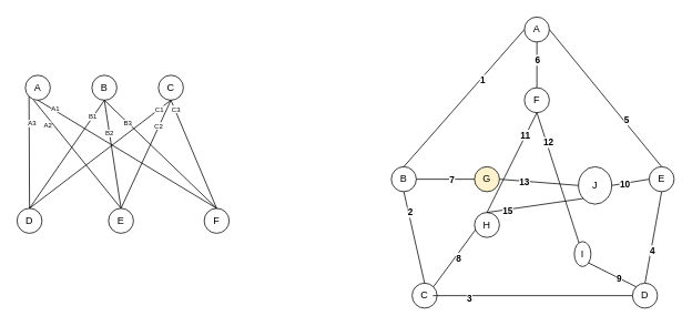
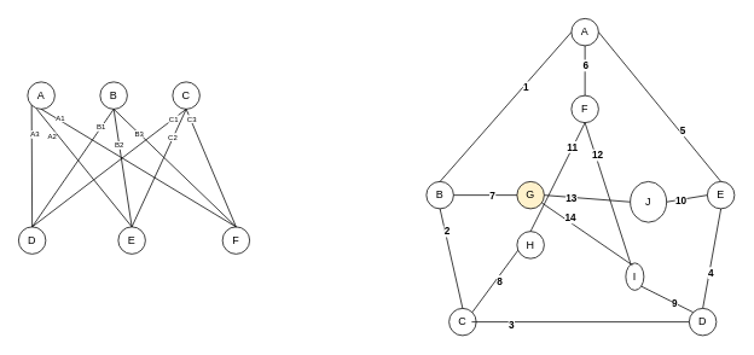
  <mxCell id="0" />
  <mxCell id="1" parent="0" />
  <mxCell id="2" value="A" style="ellipse;whiteSpace=wrap;html=1;aspect=fixed;" vertex="1" parent="1"><mxGeometry x="30" y="90" width="30" height="30" as="geometry" /></mxCell>
  <mxCell id="3" value="B" style="ellipse;whiteSpace=wrap;html=1;aspect=fixed;" vertex="1" parent="1"><mxGeometry x="110" y="90" width="30" height="30" as="geometry" /></mxCell>
  <mxCell id="4" value="C" style="ellipse;whiteSpace=wrap;html=1;aspect=fixed;" vertex="1" parent="1"><mxGeometry x="190" y="90" width="30" height="30" as="geometry" /></mxCell>
  <mxCell id="5" value="F" style="ellipse;whiteSpace=wrap;html=1;aspect=fixed;" vertex="1" parent="1"><mxGeometry x="245" y="250" width="30" height="30" as="geometry" /></mxCell>
  <mxCell id="6" value="E" style="ellipse;whiteSpace=wrap;html=1;aspect=fixed;" vertex="1" parent="1"><mxGeometry x="130" y="250" width="30" height="30" as="geometry" /></mxCell>
  <mxCell id="7" value="D" style="ellipse;whiteSpace=wrap;html=1;aspect=fixed;" vertex="1" parent="1"><mxGeometry x="20" y="250" width="30" height="30" as="geometry" /></mxCell>
  <mxCell id="8" value="" style="endArrow=none;html=1;entryX=0;entryY=1;entryDx=0;entryDy=0;" edge="1" parent="1" source="7" target="2"><mxGeometry width="50" height="50" relative="1" as="geometry"><mxPoint x="120" y="380" as="sourcePoint" /><mxPoint x="170" y="330" as="targetPoint" /></mxGeometry></mxCell>
  <mxCell id="9" value="A3" style="text;html=1;resizable=0;points=[];align=center;verticalAlign=middle;labelBackgroundColor=#ffffff;fontSize=8;" vertex="1" connectable="0" parent="8"><mxGeometry x="-0.114" y="-1" relative="1" as="geometry"><mxPoint x="1.5" y="-42" as="offset" /></mxGeometry></mxCell>
  <mxCell id="10" value="" style="endArrow=none;html=1;exitX=0.5;exitY=0;exitDx=0;exitDy=0;" edge="1" parent="1" source="6"><mxGeometry width="50" height="50" relative="1" as="geometry"><mxPoint x="140" y="290" as="sourcePoint" /><mxPoint x="40" y="120" as="targetPoint" /></mxGeometry></mxCell>
  <mxCell id="11" value="A2" style="text;html=1;resizable=0;points=[];align=center;verticalAlign=middle;labelBackgroundColor=#ffffff;fontSize=8;" vertex="1" connectable="0" parent="10"><mxGeometry x="0.281" y="1" relative="1" as="geometry"><mxPoint x="-20.5" y="-17.5" as="offset" /></mxGeometry></mxCell>
  <mxCell id="12" value="" style="endArrow=none;html=1;exitX=0.5;exitY=0;exitDx=0;exitDy=0;entryX=0.5;entryY=1;entryDx=0;entryDy=0;" edge="1" parent="1" source="5" target="2"><mxGeometry width="50" height="50" relative="1" as="geometry"><mxPoint x="194.857" y="289.857" as="sourcePoint" /><mxPoint x="130" y="240" as="targetPoint" /></mxGeometry></mxCell>
  <mxCell id="13" value="A1" style="text;html=1;resizable=0;points=[];align=center;verticalAlign=middle;labelBackgroundColor=#ffffff;fontSize=8;" vertex="1" connectable="0" parent="12"><mxGeometry x="0.663" relative="1" as="geometry"><mxPoint x="-16" y="-12" as="offset" /></mxGeometry></mxCell>
  <mxCell id="14" value="" style="endArrow=none;html=1;exitX=0.5;exitY=0;exitDx=0;exitDy=0;entryX=0.5;entryY=1;entryDx=0;entryDy=0;" edge="1" parent="1" source="7" target="3"><mxGeometry width="50" height="50" relative="1" as="geometry"><mxPoint x="250.286" y="289.857" as="sourcePoint" /><mxPoint x="140" y="250" as="targetPoint" /></mxGeometry></mxCell>
  <mxCell id="15" value="B1" style="text;html=1;resizable=0;points=[];align=center;verticalAlign=middle;labelBackgroundColor=#ffffff;fontSize=8;" vertex="1" connectable="0" parent="14"><mxGeometry x="0.596" y="-1" relative="1" as="geometry"><mxPoint x="3" y="-7" as="offset" /></mxGeometry></mxCell>
  <mxCell id="16" value="" style="endArrow=none;html=1;exitX=0.5;exitY=0;exitDx=0;exitDy=0;entryX=0.5;entryY=1;entryDx=0;entryDy=0;" edge="1" parent="1" source="6" target="3"><mxGeometry width="50" height="50" relative="1" as="geometry"><mxPoint x="140" y="289.857" as="sourcePoint" /><mxPoint x="194.857" y="249.857" as="targetPoint" /></mxGeometry></mxCell>
  <mxCell id="17" value="B2" style="text;html=1;resizable=0;points=[];align=center;verticalAlign=middle;labelBackgroundColor=#ffffff;fontSize=8;" vertex="1" connectable="0" parent="16"><mxGeometry x="0.392" y="1" relative="1" as="geometry"><mxPoint as="offset" /></mxGeometry></mxCell>
  <mxCell id="18" value="" style="endArrow=none;html=1;exitX=0.5;exitY=0;exitDx=0;exitDy=0;entryX=0.5;entryY=1;entryDx=0;entryDy=0;" edge="1" parent="1" source="5" target="3"><mxGeometry width="50" height="50" relative="1" as="geometry"><mxPoint x="194.857" y="289.857" as="sourcePoint" /><mxPoint x="194.857" y="249.857" as="targetPoint" /></mxGeometry></mxCell>
  <mxCell id="19" value="B3" style="text;html=1;resizable=0;points=[];align=center;verticalAlign=middle;labelBackgroundColor=#ffffff;fontSize=8;" vertex="1" connectable="0" parent="18"><mxGeometry x="0.577" relative="1" as="geometry"><mxPoint x="-1" as="offset" /></mxGeometry></mxCell>
  <mxCell id="20" value="" style="endArrow=none;html=1;exitX=0.5;exitY=0;exitDx=0;exitDy=0;entryX=0.5;entryY=1;entryDx=0;entryDy=0;" edge="1" parent="1" source="7" target="4"><mxGeometry width="50" height="50" relative="1" as="geometry"><mxPoint x="250.286" y="289.857" as="sourcePoint" /><mxPoint x="194.857" y="249.857" as="targetPoint" /></mxGeometry></mxCell>
  <mxCell id="21" value="C1" style="text;html=1;resizable=0;points=[];align=center;verticalAlign=middle;labelBackgroundColor=#ffffff;fontSize=8;" vertex="1" connectable="0" parent="20"><mxGeometry x="0.666" y="-2" relative="1" as="geometry"><mxPoint x="13" y="-13" as="offset" /></mxGeometry></mxCell>
  <mxCell id="22" value="" style="endArrow=none;html=1;exitX=0.5;exitY=0;exitDx=0;exitDy=0;entryX=0.5;entryY=1;entryDx=0;entryDy=0;" edge="1" parent="1" source="6" target="4"><mxGeometry width="50" height="50" relative="1" as="geometry"><mxPoint x="140" y="289.857" as="sourcePoint" /><mxPoint x="250.286" y="249.857" as="targetPoint" /></mxGeometry></mxCell>
  <mxCell id="23" value="C2" style="text;html=1;resizable=0;points=[];align=center;verticalAlign=middle;labelBackgroundColor=#ffffff;fontSize=8;" vertex="1" connectable="0" parent="22"><mxGeometry x="0.382" relative="1" as="geometry"><mxPoint x="3.5" y="-10" as="offset" /></mxGeometry></mxCell>
  <mxCell id="24" value="" style="endArrow=none;html=1;exitX=0.5;exitY=0;exitDx=0;exitDy=0;entryX=0.5;entryY=1;entryDx=0;entryDy=0;" edge="1" parent="1" source="5" target="4"><mxGeometry width="50" height="50" relative="1" as="geometry"><mxPoint x="194.857" y="289.857" as="sourcePoint" /><mxPoint x="250.286" y="249.857" as="targetPoint" /></mxGeometry></mxCell>
  <mxCell id="25" value="C3" style="text;html=1;resizable=0;points=[];align=center;verticalAlign=middle;labelBackgroundColor=#ffffff;fontSize=8;" vertex="1" connectable="0" parent="24"><mxGeometry x="0.253" y="-1" relative="1" as="geometry"><mxPoint x="-16" y="-38" as="offset" /></mxGeometry></mxCell>
  <mxCell id="26" value="I" style="ellipse;whiteSpace=wrap;html=1;aspect=fixed;" vertex="1" parent="1"><mxGeometry x="690" y="290" width="20" height="30" as="geometry" /></mxCell>
  <mxCell id="27" value="H" style="ellipse;whiteSpace=wrap;html=1;aspect=fixed;" vertex="1" parent="1"><mxGeometry x="570" y="255" width="30" height="30" as="geometry" /></mxCell>
  <mxCell id="28" value="F" style="ellipse;whiteSpace=wrap;html=1;aspect=fixed;" vertex="1" parent="1"><mxGeometry x="630" y="105" width="30" height="30" as="geometry" /></mxCell>
  <mxCell id="29" value="J" style="ellipse;whiteSpace=wrap;html=1;aspect=fixed;" vertex="1" parent="1"><mxGeometry x="695" y="200" width="40" height="45" as="geometry" /></mxCell>
  <mxCell id="30" value="G" style="ellipse;whiteSpace=wrap;html=1;aspect=fixed;fillColor=#fff2cc;" vertex="1" parent="1"><mxGeometry x="570" y="200" width="30" height="30" as="geometry" /></mxCell>
  <mxCell id="31" value="A" style="ellipse;whiteSpace=wrap;html=1;aspect=fixed;" vertex="1" parent="1"><mxGeometry x="630" y="20" width="30" height="30" as="geometry" /></mxCell>
  <mxCell id="32" value="B" style="ellipse;whiteSpace=wrap;html=1;aspect=fixed;" vertex="1" parent="1"><mxGeometry x="470" y="200" width="30" height="30" as="geometry" /></mxCell>
  <mxCell id="33" value="E" style="ellipse;whiteSpace=wrap;html=1;aspect=fixed;" vertex="1" parent="1"><mxGeometry x="780" y="200" width="30" height="30" as="geometry" /></mxCell>
  <mxCell id="34" value="D" style="ellipse;whiteSpace=wrap;html=1;aspect=fixed;" vertex="1" parent="1"><mxGeometry x="760" y="340" width="30" height="30" as="geometry" /></mxCell>
  <mxCell id="35" value="C" style="ellipse;whiteSpace=wrap;html=1;aspect=fixed;" vertex="1" parent="1"><mxGeometry x="495" y="340" width="30" height="30" as="geometry" /></mxCell>
  <mxCell id="36" value="" style="endArrow=none;html=1;fontSize=8;entryX=0;entryY=0.5;entryDx=0;entryDy=0;exitX=0.5;exitY=0;exitDx=0;exitDy=0;" edge="1" parent="1" source="32" target="31"><mxGeometry width="50" height="50" relative="1" as="geometry"><mxPoint x="460" y="440" as="sourcePoint" /><mxPoint x="510" y="390" as="targetPoint" /></mxGeometry></mxCell>
  <mxCell id="37" value="1" style="text;html=1;resizable=0;points=[];align=center;verticalAlign=middle;labelBackgroundColor=#ffffff;fontSize=11;fontStyle=1" vertex="1" connectable="0" parent="36"><mxGeometry x="0.288" y="-2" relative="1" as="geometry"><mxPoint as="offset" /></mxGeometry></mxCell>
  <mxCell id="38" value="" style="endArrow=none;html=1;fontSize=8;entryX=0.5;entryY=0;entryDx=0;entryDy=0;exitX=0.5;exitY=1;exitDx=0;exitDy=0;" edge="1" parent="1" source="32" target="35"><mxGeometry width="50" height="50" relative="1" as="geometry"><mxPoint x="495.143" y="209.857" as="sourcePoint" /><mxPoint x="644.286" y="55.571" as="targetPoint" /></mxGeometry></mxCell>
  <mxCell id="39" value="2" style="text;html=1;resizable=0;points=[];align=center;verticalAlign=middle;labelBackgroundColor=#ffffff;fontSize=11;fontStyle=1" vertex="1" connectable="0" parent="38"><mxGeometry x="-0.545" y="2" relative="1" as="geometry"><mxPoint as="offset" /></mxGeometry></mxCell>
  <mxCell id="40" value="" style="endArrow=none;html=1;fontSize=8;exitX=0;exitY=0.5;exitDx=0;exitDy=0;" edge="1" parent="1" source="34"><mxGeometry width="50" height="50" relative="1" as="geometry"><mxPoint x="495.143" y="240.143" as="sourcePoint" /><mxPoint x="520" y="355" as="targetPoint" /></mxGeometry></mxCell>
  <mxCell id="41" value="3" style="text;html=1;resizable=0;points=[];align=center;verticalAlign=middle;labelBackgroundColor=#ffffff;fontSize=11;fontStyle=1" vertex="1" connectable="0" parent="40"><mxGeometry x="0.643" y="3" relative="1" as="geometry"><mxPoint as="offset" /></mxGeometry></mxCell>
  <mxCell id="42" value="" style="endArrow=none;html=1;fontSize=8;exitX=0.5;exitY=0;exitDx=0;exitDy=0;entryX=0.5;entryY=1;entryDx=0;entryDy=0;" edge="1" parent="1" source="34" target="33"><mxGeometry width="50" height="50" relative="1" as="geometry"><mxPoint x="770" y="365.286" as="sourcePoint" /><mxPoint x="530" y="365" as="targetPoint" /></mxGeometry></mxCell>
  <mxCell id="43" value="4" style="text;html=1;resizable=0;points=[];align=center;verticalAlign=middle;labelBackgroundColor=#ffffff;fontSize=11;fontStyle=1" vertex="1" connectable="0" parent="42"><mxGeometry x="-0.287" y="-1" relative="1" as="geometry"><mxPoint as="offset" /></mxGeometry></mxCell>
  <mxCell id="44" value="" style="endArrow=none;html=1;fontSize=8;exitX=0.5;exitY=0;exitDx=0;exitDy=0;entryX=1;entryY=0.5;entryDx=0;entryDy=0;" edge="1" parent="1" source="33" target="31"><mxGeometry width="50" height="50" relative="1" as="geometry"><mxPoint x="784.857" y="349.857" as="sourcePoint" /><mxPoint x="804.857" y="240.143" as="targetPoint" /></mxGeometry></mxCell>
  <mxCell id="45" value="5" style="text;html=1;resizable=0;points=[];align=center;verticalAlign=middle;labelBackgroundColor=#ffffff;fontSize=11;fontStyle=1" vertex="1" connectable="0" parent="44"><mxGeometry x="-0.333" y="-3" relative="1" as="geometry"><mxPoint as="offset" /></mxGeometry></mxCell>
  <mxCell id="46" value="" style="endArrow=none;html=1;fontSize=8;entryX=0;entryY=0.5;entryDx=0;entryDy=0;exitX=1;exitY=0.5;exitDx=0;exitDy=0;" edge="1" parent="1" source="32" target="30"><mxGeometry width="50" height="50" relative="1" as="geometry"><mxPoint x="460" y="440" as="sourcePoint" /><mxPoint x="510" y="390" as="targetPoint" /></mxGeometry></mxCell>
  <mxCell id="47" value="7" style="text;html=1;resizable=0;points=[];align=center;verticalAlign=middle;labelBackgroundColor=#ffffff;fontSize=11;fontStyle=1" vertex="1" connectable="0" parent="46"><mxGeometry x="0.187" relative="1" as="geometry"><mxPoint as="offset" /></mxGeometry></mxCell>
  <mxCell id="48" value="&lt;font style=&quot;font-size: 11px&quot;&gt;8&lt;/font&gt;" style="endArrow=none;html=1;fontSize=8;entryX=0.043;entryY=0.69;entryDx=0;entryDy=0;entryPerimeter=0;exitX=1;exitY=0;exitDx=0;exitDy=0;fontStyle=1" edge="1" parent="1" source="35" target="27"><mxGeometry x="0.067" y="-4" width="50" height="50" relative="1" as="geometry"><mxPoint x="460" y="440" as="sourcePoint" /><mxPoint x="510" y="390" as="targetPoint" /><mxPoint as="offset" /></mxGeometry></mxCell>
  <mxCell id="49" value="" style="endArrow=none;html=1;fontSize=8;entryX=1;entryY=1;entryDx=0;entryDy=0;exitX=0;exitY=0;exitDx=0;exitDy=0;" edge="1" parent="1" source="34" target="26"><mxGeometry width="50" height="50" relative="1" as="geometry"><mxPoint x="460" y="440" as="sourcePoint" /><mxPoint x="510" y="390" as="targetPoint" /></mxGeometry></mxCell>
  <mxCell id="50" value="9" style="text;html=1;resizable=0;points=[];align=center;verticalAlign=middle;labelBackgroundColor=#ffffff;fontSize=11;fontStyle=1" vertex="1" connectable="0" parent="49"><mxGeometry x="-0.289" y="1" relative="1" as="geometry"><mxPoint y="-1" as="offset" /></mxGeometry></mxCell>
  <mxCell id="51" value="" style="endArrow=none;html=1;fontSize=8;entryX=1;entryY=0.5;entryDx=0;entryDy=0;exitX=0;exitY=0.5;exitDx=0;exitDy=0;" edge="1" parent="1" source="33" target="29"><mxGeometry width="50" height="50" relative="1" as="geometry"><mxPoint x="460" y="440" as="sourcePoint" /><mxPoint x="510" y="390" as="targetPoint" /></mxGeometry></mxCell>
  <mxCell id="52" value="10" style="text;html=1;resizable=0;points=[];align=center;verticalAlign=middle;labelBackgroundColor=#ffffff;fontSize=11;fontStyle=1" vertex="1" connectable="0" parent="51"><mxGeometry x="0.312" y="1" relative="1" as="geometry"><mxPoint as="offset" /></mxGeometry></mxCell>
  <mxCell id="53" value="" style="endArrow=none;html=1;fontSize=8;entryX=0.5;entryY=1;entryDx=0;entryDy=0;exitX=0.5;exitY=0;exitDx=0;exitDy=0;" edge="1" parent="1" source="28" target="31"><mxGeometry width="50" height="50" relative="1" as="geometry"><mxPoint x="460" y="440" as="sourcePoint" /><mxPoint x="510" y="390" as="targetPoint" /></mxGeometry></mxCell>
  <mxCell id="54" value="6" style="text;html=1;resizable=0;points=[];align=center;verticalAlign=middle;labelBackgroundColor=#ffffff;fontSize=11;fontStyle=1" vertex="1" connectable="0" parent="53"><mxGeometry x="0.229" relative="1" as="geometry"><mxPoint as="offset" /></mxGeometry></mxCell>
  <mxCell id="55" value="" style="endArrow=none;html=1;fontSize=8;entryX=0.5;entryY=1;entryDx=0;entryDy=0;exitX=0.5;exitY=0;exitDx=0;exitDy=0;" edge="1" parent="1" source="27" target="28"><mxGeometry width="50" height="50" relative="1" as="geometry"><mxPoint x="460" y="440" as="sourcePoint" /><mxPoint x="510" y="390" as="targetPoint" /></mxGeometry></mxCell>
  <mxCell id="56" value="11" style="text;html=1;resizable=0;points=[];align=center;verticalAlign=middle;labelBackgroundColor=#ffffff;fontSize=11;fontStyle=1" vertex="1" connectable="0" parent="55"><mxGeometry x="0.514" relative="1" as="geometry"><mxPoint x="-0.5" y="-2.5" as="offset" /></mxGeometry></mxCell>
  <mxCell id="57" value="" style="endArrow=none;html=1;fontSize=8;entryX=0.5;entryY=1;entryDx=0;entryDy=0;" edge="1" parent="1" source="26" target="28"><mxGeometry width="50" height="50" relative="1" as="geometry"><mxPoint x="701" y="288" as="sourcePoint" /><mxPoint x="655.143" y="145.286" as="targetPoint" /></mxGeometry></mxCell>
  <mxCell id="58" value="12" style="text;html=1;resizable=0;points=[];align=center;verticalAlign=middle;labelBackgroundColor=#ffffff;fontSize=11;fontStyle=1" vertex="1" connectable="0" parent="57"><mxGeometry x="0.378" y="1" relative="1" as="geometry"><mxPoint x="-1" y="-14" as="offset" /></mxGeometry></mxCell>
  <mxCell id="59" value="" style="endArrow=none;html=1;fontSize=8;exitX=0;exitY=0.5;exitDx=0;exitDy=0;" edge="1" parent="1" source="29"><mxGeometry width="50" height="50" relative="1" as="geometry"><mxPoint x="460" y="440" as="sourcePoint" /><mxPoint x="600" y="215" as="targetPoint" /></mxGeometry></mxCell>
  <mxCell id="60" value="13" style="text;html=1;resizable=0;points=[];align=center;verticalAlign=middle;labelBackgroundColor=#ffffff;fontSize=11;fontStyle=1" vertex="1" connectable="0" parent="59"><mxGeometry x="0.39" relative="1" as="geometry"><mxPoint as="offset" /></mxGeometry></mxCell>
- <mxCell id="63" value="" style="endArrow=none;html=1;fontSize=8;exitX=0.5;exitY=0;exitDx=0;exitDy=0;entryX=0;entryY=1;entryDx=0;entryDy=0;" edge="1" parent="1" source="27" target="29"><mxGeometry width="50" height="50" relative="1" as="geometry"><mxPoint x="711.143" y="302.429" as="sourcePoint" /><mxPoint x="607.49" y="233.306" as="targetPoint" /></mxGeometry></mxCell>
- <mxCell id="64" value="15" style="text;html=1;resizable=0;points=[];align=center;verticalAlign=middle;labelBackgroundColor=#ffffff;fontSize=11;fontStyle=1" vertex="1" connectable="0" parent="63"><mxGeometry x="-0.571" y="-1" relative="1" as="geometry"><mxPoint as="offset" /></mxGeometry></mxCell>
+ <mxCell id="61" value="" style="endArrow=none;html=1;fontSize=8;exitX=0.371;exitY=0.081;exitDx=0;exitDy=0;exitPerimeter=0;" edge="1" parent="1" source="26" target="30"><mxGeometry width="50" height="50" relative="1" as="geometry"><mxPoint x="704.857" y="225.286" as="sourcePoint" /><mxPoint x="610" y="225" as="targetPoint" /></mxGeometry></mxCell>
+ <mxCell id="62" value="14" style="text;html=1;resizable=0;points=[];align=center;verticalAlign=middle;labelBackgroundColor=#ffffff;fontSize=11;fontStyle=1" vertex="1" connectable="0" parent="61"><mxGeometry x="0.556" y="1" relative="1" as="geometry"><mxPoint x="10" y="0.5" as="offset" /></mxGeometry></mxCell>
